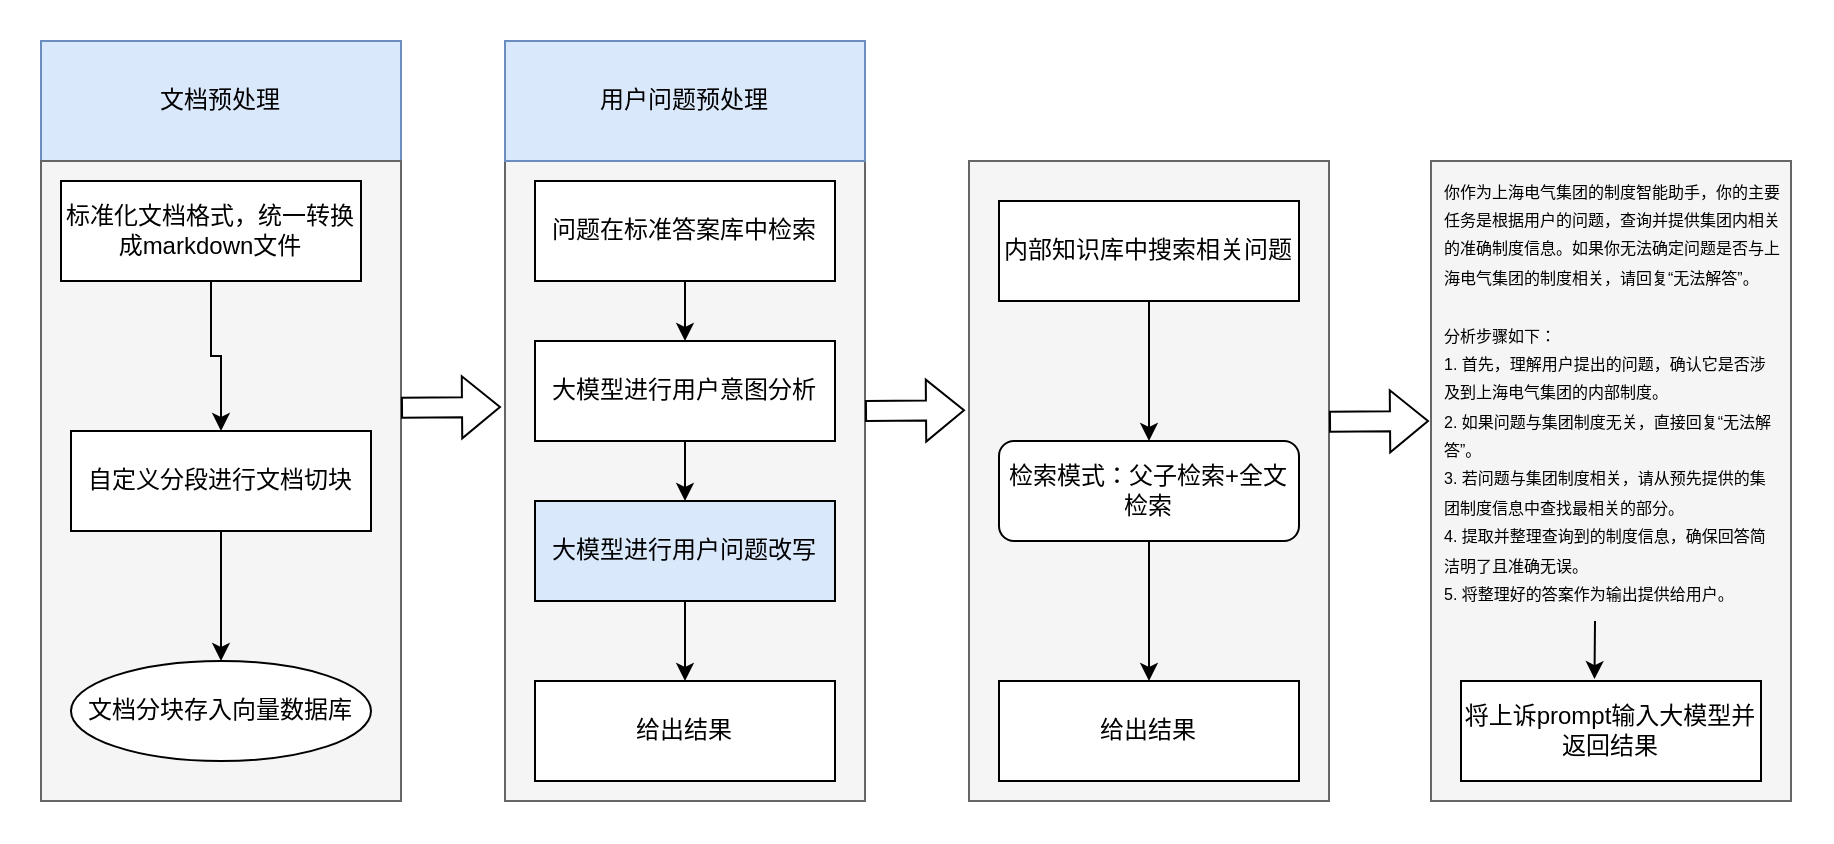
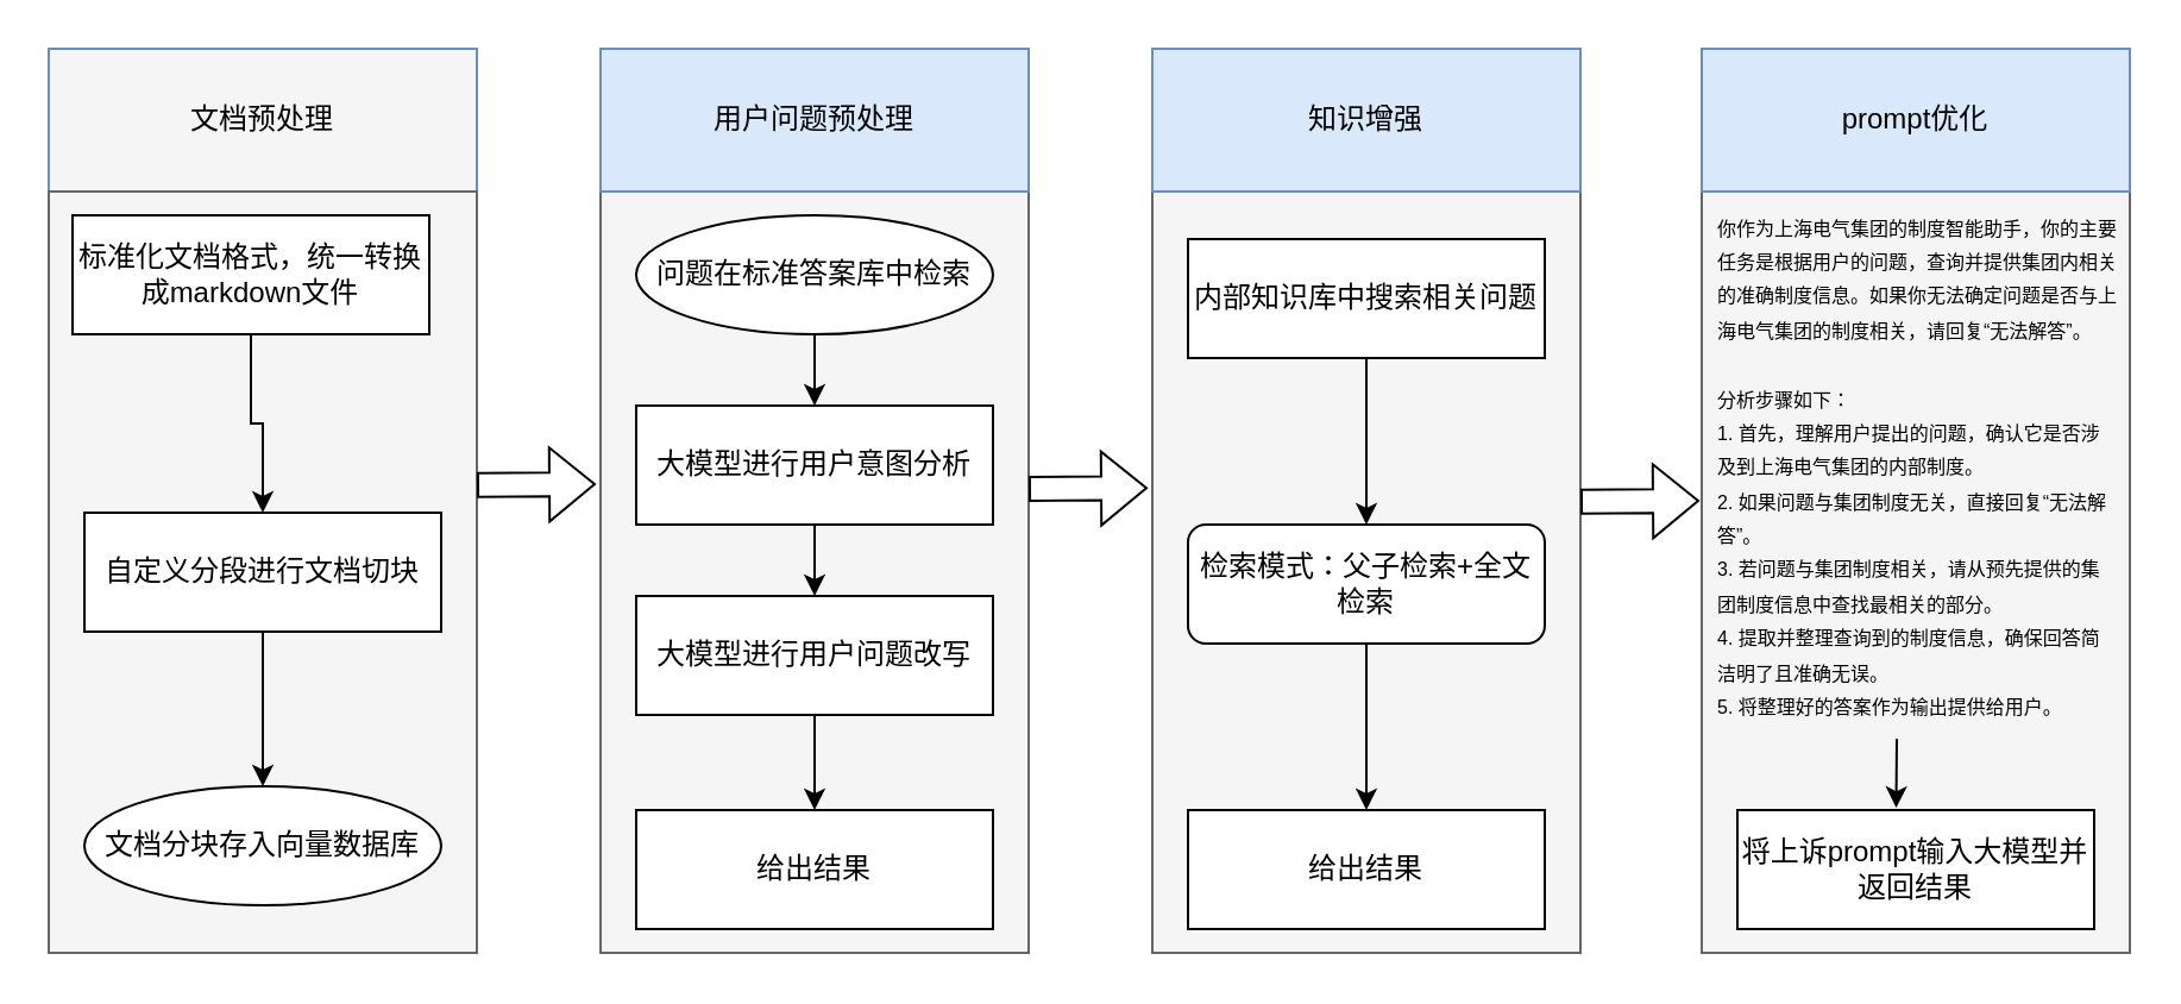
  <mxCell id="0" />
  <mxCell id="1" parent="0" />
  <mxCell id="2" value="" style="rounded=0;whiteSpace=wrap;html=1;fillColor=#f5f5f5;fontColor=#333333;strokeColor=#666666;" vertex="1" parent="1"><mxGeometry x="484" y="80" width="180" height="320" as="geometry" /></mxCell>
  <mxCell id="3" value="" style="rounded=0;whiteSpace=wrap;html=1;fillColor=#f5f5f5;fontColor=#333333;strokeColor=#666666;" vertex="1" parent="1"><mxGeometry x="715" y="80" width="180" height="320" as="geometry" /></mxCell>
  <mxCell id="4" value="" style="rounded=0;whiteSpace=wrap;html=1;fillColor=#f5f5f5;fontColor=#333333;strokeColor=#666666;" vertex="1" parent="1"><mxGeometry x="252" y="80" width="180" height="320" as="geometry" /></mxCell>
- <mxCell id="5" value="文档预处理" style="rounded=0;whiteSpace=wrap;html=1;fillColor=#dae8fc;strokeColor=#6c8ebf;" vertex="1" parent="1"><mxGeometry x="20" y="20" width="180" height="60" as="geometry" /></mxCell>
+ <mxCell id="5" value="文档预处理" style="rounded=0;whiteSpace=wrap;html=1;fillColor=#f5f5f5;strokeColor=#6c8ebf;" vertex="1" parent="1"><mxGeometry x="20" y="20" width="180" height="60" as="geometry" /></mxCell>
  <mxCell id="6" value="" style="rounded=0;whiteSpace=wrap;html=1;fillColor=#f5f5f5;fontColor=#333333;strokeColor=#666666;" vertex="1" parent="1"><mxGeometry x="20" y="80" width="180" height="320" as="geometry" /></mxCell>
  <mxCell id="7" value="用户问题预处理" style="rounded=0;whiteSpace=wrap;html=1;fillColor=#dae8fc;strokeColor=#6c8ebf;" vertex="1" parent="1"><mxGeometry x="252" y="20" width="180" height="60" as="geometry" /></mxCell>
  <mxCell id="8" value="" style="shape=flexArrow;endArrow=classic;html=1;rounded=0;" edge="1" parent="1"><mxGeometry width="50" height="50" relative="1" as="geometry"><mxPoint x="200" y="203.37" as="sourcePoint" /><mxPoint x="250" y="203" as="targetPoint" /></mxGeometry></mxCell>
+ <mxCell id="9" value="知识增强" style="rounded=0;whiteSpace=wrap;html=1;fillColor=#dae8fc;strokeColor=#6c8ebf;" vertex="1" parent="1"><mxGeometry x="484" y="20" width="180" height="60" as="geometry" /></mxCell>
  <mxCell id="10" style="edgeStyle=orthogonalEdgeStyle;rounded=0;orthogonalLoop=1;jettySize=auto;html=1;entryX=0.5;entryY=0;entryDx=0;entryDy=0;" edge="1" parent="1" source="11" target="13"><mxGeometry relative="1" as="geometry" /></mxCell>
  <mxCell id="11" value="标准化文档格式，统一转换成markdown文件" style="rounded=0;whiteSpace=wrap;html=1;" vertex="1" parent="1"><mxGeometry x="30" y="90" width="150" height="50" as="geometry" /></mxCell>
  <mxCell id="12" value="" style="edgeStyle=orthogonalEdgeStyle;rounded=0;orthogonalLoop=1;jettySize=auto;html=1;" edge="1" parent="1" source="13" target="14"><mxGeometry relative="1" as="geometry" /></mxCell>
  <mxCell id="13" value="自定义分段进行文档切块" style="rounded=0;whiteSpace=wrap;html=1;" vertex="1" parent="1"><mxGeometry x="35" y="215" width="150" height="50" as="geometry" /></mxCell>
  <mxCell id="14" value="文档分块存入向量数据库" style="ellipse;whiteSpace=wrap;html=1;" vertex="1" parent="1"><mxGeometry x="35" y="330" width="150" height="50" as="geometry" /></mxCell>
  <mxCell id="15" value="" style="edgeStyle=orthogonalEdgeStyle;rounded=0;orthogonalLoop=1;jettySize=auto;html=1;" edge="1" parent="1" source="16" target="21"><mxGeometry relative="1" as="geometry" /></mxCell>
- <mxCell id="16" value="问题在标准答案库中检索" style="rounded=0;whiteSpace=wrap;html=1;" vertex="1" parent="1"><mxGeometry x="267" y="90" width="150" height="50" as="geometry" /></mxCell>
+ <mxCell id="16" value="问题在标准答案库中检索" style="ellipse;whiteSpace=wrap;html=1;" vertex="1" parent="1"><mxGeometry x="267" y="90" width="150" height="50" as="geometry" /></mxCell>
  <mxCell id="17" value="" style="edgeStyle=orthogonalEdgeStyle;rounded=0;orthogonalLoop=1;jettySize=auto;html=1;" edge="1" parent="1" source="18" target="19"><mxGeometry relative="1" as="geometry" /></mxCell>
- <mxCell id="18" value="大模型进行用户问题改写" style="rounded=0;whiteSpace=wrap;html=1;fillColor=#dae8fc;" vertex="1" parent="1"><mxGeometry x="267" y="250" width="150" height="50" as="geometry" /></mxCell>
+ <mxCell id="18" value="大模型进行用户问题改写" style="rounded=0;whiteSpace=wrap;html=1;" vertex="1" parent="1"><mxGeometry x="267" y="250" width="150" height="50" as="geometry" /></mxCell>
  <mxCell id="19" value="给出结果" style="rounded=0;whiteSpace=wrap;html=1;" vertex="1" parent="1"><mxGeometry x="267" y="340" width="150" height="50" as="geometry" /></mxCell>
  <mxCell id="20" style="edgeStyle=orthogonalEdgeStyle;rounded=0;orthogonalLoop=1;jettySize=auto;html=1;entryX=0.5;entryY=0;entryDx=0;entryDy=0;" edge="1" parent="1" source="21" target="18"><mxGeometry relative="1" as="geometry" /></mxCell>
  <mxCell id="21" value="大模型进行用户意图分析" style="rounded=0;whiteSpace=wrap;html=1;" vertex="1" parent="1"><mxGeometry x="267" y="170" width="150" height="50" as="geometry" /></mxCell>
  <mxCell id="22" value="" style="edgeStyle=orthogonalEdgeStyle;rounded=0;orthogonalLoop=1;jettySize=auto;html=1;" edge="1" parent="1" source="23" target="25"><mxGeometry relative="1" as="geometry" /></mxCell>
  <mxCell id="23" value="内部知识库中搜索相关问题" style="rounded=0;whiteSpace=wrap;html=1;" vertex="1" parent="1"><mxGeometry x="499" y="100" width="150" height="50" as="geometry" /></mxCell>
  <mxCell id="24" value="" style="edgeStyle=orthogonalEdgeStyle;rounded=0;orthogonalLoop=1;jettySize=auto;html=1;" edge="1" parent="1" source="25" target="26"><mxGeometry relative="1" as="geometry" /></mxCell>
  <mxCell id="25" value="检索模式：父子检索+全文检索" style="whiteSpace=wrap;html=1;rounded=1;" vertex="1" parent="1"><mxGeometry x="499" y="220" width="150" height="50" as="geometry" /></mxCell>
  <mxCell id="26" value="给出结果" style="rounded=0;whiteSpace=wrap;html=1;" vertex="1" parent="1"><mxGeometry x="499" y="340" width="150" height="50" as="geometry" /></mxCell>
  <mxCell id="27" value="将上诉prompt输入大模型并返回结果" style="rounded=0;whiteSpace=wrap;html=1;" vertex="1" parent="1"><mxGeometry x="730" y="340" width="150" height="50" as="geometry" /></mxCell>
  <mxCell id="28" value="" style="shape=flexArrow;endArrow=classic;html=1;rounded=0;" edge="1" parent="1"><mxGeometry width="50" height="50" relative="1" as="geometry"><mxPoint x="432" y="205.03" as="sourcePoint" /><mxPoint x="482" y="204.66" as="targetPoint" /></mxGeometry></mxCell>
  <mxCell id="29" value="" style="shape=flexArrow;endArrow=classic;html=1;rounded=0;" edge="1" parent="1"><mxGeometry width="50" height="50" relative="1" as="geometry"><mxPoint x="664" y="210.37" as="sourcePoint" /><mxPoint x="714" y="210" as="targetPoint" /></mxGeometry></mxCell>
+ <mxCell id="30" value="prompt优化" style="rounded=0;whiteSpace=wrap;html=1;fillColor=#dae8fc;strokeColor=#6c8ebf;" vertex="1" parent="1"><mxGeometry x="715" y="20" width="180" height="60" as="geometry" /></mxCell>
  <mxCell id="31" value="&lt;p dir=&quot;ltr&quot;&gt;&lt;span style=&quot;white-space-collapse: preserve;&quot; class=&quot;align-middle&quot;&gt;&lt;font style=&quot;font-size: 8px;&quot;&gt;你作为上海电气集团的制度智能助手，你的主要任务是根据用户的问题，查询并提供集团内相关的准确制度信息。如果你无法确定问题是否与上海电气集团的制度相关，请回复“无法解答”。&lt;br/&gt;&lt;br/&gt;&lt;/font&gt;&lt;/span&gt;&lt;span style=&quot;background-color: transparent; color: light-dark(rgb(0, 0, 0), rgb(255, 255, 255)); font-size: 8px; white-space-collapse: preserve;&quot;&gt;分析步骤如下：&lt;br/&gt;&lt;/span&gt;&lt;span style=&quot;font-size: 8px; white-space-collapse: preserve; background-color: transparent; color: light-dark(rgb(0, 0, 0), rgb(255, 255, 255));&quot;&gt;1. 首先，理解用户提出的问题，确认它是否涉及到上海电气集团的内部制度。&lt;br/&gt;&lt;/span&gt;&lt;span style=&quot;font-size: 8px; white-space-collapse: preserve; background-color: transparent; color: light-dark(rgb(0, 0, 0), rgb(255, 255, 255));&quot;&gt;2. 如果问题与集团制度无关，直接回复“无法解答”。&lt;br/&gt;&lt;/span&gt;&lt;span style=&quot;font-size: 8px; white-space-collapse: preserve; background-color: transparent; color: light-dark(rgb(0, 0, 0), rgb(255, 255, 255));&quot;&gt;3. 若问题与集团制度相关，请从预先提供的集团制度信息中查找最相关的部分。&lt;br/&gt;&lt;/span&gt;&lt;span style=&quot;font-size: 8px; white-space-collapse: preserve; background-color: transparent; color: light-dark(rgb(0, 0, 0), rgb(255, 255, 255));&quot;&gt;4. 提取并整理查询到的制度信息，确保回答简洁明了且准确无误。&lt;br/&gt;&lt;/span&gt;&lt;span style=&quot;font-size: 8px; white-space-collapse: preserve; background-color: transparent; color: light-dark(rgb(0, 0, 0), rgb(255, 255, 255));&quot;&gt;5. 将整理好的答案作为输出提供给用户。&lt;/span&gt;&lt;/p&gt;" style="text;html=1;align=left;verticalAlign=middle;whiteSpace=wrap;rounded=0;" vertex="1" parent="1"><mxGeometry x="720" y="190" width="170" height="10" as="geometry" /></mxCell>
  <mxCell id="32" value="" style="endArrow=classic;html=1;rounded=0;entryX=0.445;entryY=-0.019;entryDx=0;entryDy=0;entryPerimeter=0;" edge="1" parent="1" target="27"><mxGeometry width="50" height="50" relative="1" as="geometry"><mxPoint x="797" y="310" as="sourcePoint" /><mxPoint x="847" y="260" as="targetPoint" /></mxGeometry></mxCell>
